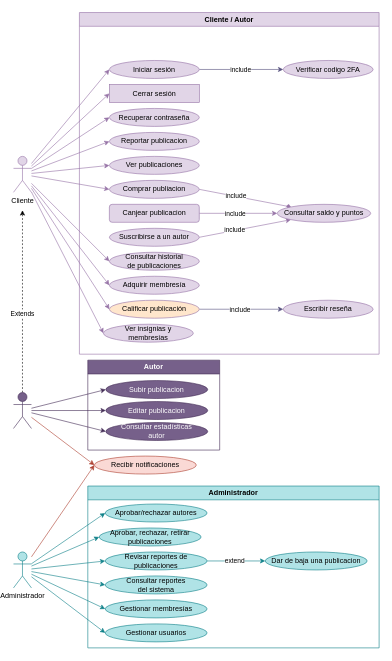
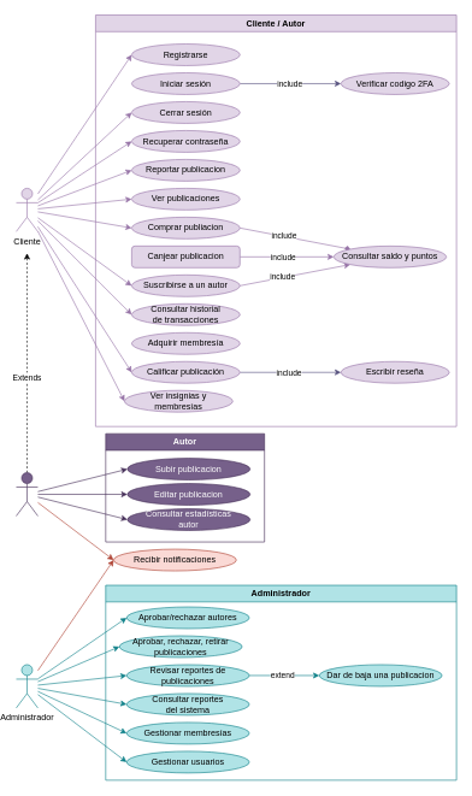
  <mxCell id="0" />
  <mxCell id="1" parent="0" />
- <mxCell id="3" style="rounded=0;orthogonalLoop=1;jettySize=auto;html=1;entryX=0;entryY=0.5;entryDx=0;entryDy=0;fillColor=#e1d5e7;strokeColor=#9673a6;" edge="1" parent="1" source="14" target="33"><mxGeometry relative="1" as="geometry" /></mxCell>
+ <mxCell id="2" style="rounded=0;orthogonalLoop=1;jettySize=auto;html=1;entryX=0;entryY=0.5;entryDx=0;entryDy=0;fillColor=#e1d5e7;strokeColor=#9673a6;" edge="1" parent="1" source="14" target="30"><mxGeometry relative="1" as="geometry" /></mxCell>
  <mxCell id="4" style="rounded=0;orthogonalLoop=1;jettySize=auto;html=1;entryX=0;entryY=0.5;entryDx=0;entryDy=0;fillColor=#e1d5e7;strokeColor=#9673a6;" edge="1" parent="1" source="14" target="34"><mxGeometry relative="1" as="geometry" /></mxCell>
  <mxCell id="5" style="rounded=0;orthogonalLoop=1;jettySize=auto;html=1;entryX=0;entryY=0.5;entryDx=0;entryDy=0;fillColor=#e1d5e7;strokeColor=#9673a6;" edge="1" parent="1" source="14" target="35"><mxGeometry relative="1" as="geometry" /></mxCell>
  <mxCell id="6" style="rounded=0;orthogonalLoop=1;jettySize=auto;html=1;entryX=0;entryY=0.5;entryDx=0;entryDy=0;fillColor=#e1d5e7;strokeColor=#9673a6;" edge="1" parent="1" source="14" target="52"><mxGeometry relative="1" as="geometry" /></mxCell>
  <mxCell id="7" style="rounded=0;orthogonalLoop=1;jettySize=auto;html=1;entryX=0;entryY=0.5;entryDx=0;entryDy=0;fillColor=#e1d5e7;strokeColor=#9673a6;" edge="1" parent="1" source="14" target="36"><mxGeometry relative="1" as="geometry" /></mxCell>
  <mxCell id="8" style="rounded=0;orthogonalLoop=1;jettySize=auto;html=1;entryX=0;entryY=0.5;entryDx=0;entryDy=0;fillColor=#e1d5e7;strokeColor=#9673a6;" edge="1" parent="1" source="14" target="39"><mxGeometry relative="1" as="geometry" /></mxCell>
+ <mxCell id="9" style="rounded=0;orthogonalLoop=1;jettySize=auto;html=1;entryX=0;entryY=0.5;entryDx=0;entryDy=0;fillColor=#e1d5e7;strokeColor=#9673a6;" edge="1" parent="1" source="14" target="45"><mxGeometry relative="1" as="geometry" /></mxCell>
  <mxCell id="10" style="rounded=0;orthogonalLoop=1;jettySize=auto;html=1;entryX=0;entryY=0.5;entryDx=0;entryDy=0;fillColor=#e1d5e7;strokeColor=#9673a6;" edge="1" parent="1" source="14" target="47"><mxGeometry relative="1" as="geometry" /></mxCell>
- <mxCell id="11" style="rounded=0;orthogonalLoop=1;jettySize=auto;html=1;entryX=0;entryY=0.5;entryDx=0;entryDy=0;fillColor=#e1d5e7;strokeColor=#9673a6;" edge="1" parent="1" source="14" target="48"><mxGeometry relative="1" as="geometry" /></mxCell>
  <mxCell id="12" style="rounded=0;orthogonalLoop=1;jettySize=auto;html=1;entryX=0;entryY=0.5;entryDx=0;entryDy=0;fillColor=#e1d5e7;strokeColor=#9673a6;" edge="1" parent="1" source="14" target="51"><mxGeometry relative="1" as="geometry" /></mxCell>
  <mxCell id="13" style="rounded=0;orthogonalLoop=1;jettySize=auto;html=1;entryX=0;entryY=0.5;entryDx=0;entryDy=0;fillColor=#e1d5e7;strokeColor=#9673a6;" edge="1" parent="1" source="14" target="53"><mxGeometry relative="1" as="geometry" /></mxCell>
  <mxCell id="14" value="Cliente" style="shape=umlActor;verticalLabelPosition=bottom;verticalAlign=top;html=1;outlineConnect=0;fillColor=#e1d5e7;strokeColor=#9673a6;" vertex="1" parent="1"><mxGeometry x="20" y="260" width="30" height="60" as="geometry" /></mxCell>
  <mxCell id="15" style="edgeStyle=orthogonalEdgeStyle;rounded=0;orthogonalLoop=1;jettySize=auto;html=1;dashed=1;" edge="1" parent="1" source="21"><mxGeometry relative="1" as="geometry"><mxPoint x="35" y="350" as="targetPoint" /><Array as="points"><mxPoint x="35" y="360" /><mxPoint x="35" y="360" /></Array></mxGeometry></mxCell>
  <mxCell id="16" value="Extends" style="edgeLabel;html=1;align=center;verticalAlign=middle;resizable=0;points=[];" vertex="1" connectable="0" parent="15"><mxGeometry x="-0.128" y="1" relative="1" as="geometry"><mxPoint as="offset" /></mxGeometry></mxCell>
  <mxCell id="17" style="rounded=0;orthogonalLoop=1;jettySize=auto;html=1;entryX=0;entryY=0.5;entryDx=0;entryDy=0;fillColor=#76608a;strokeColor=#432D57;" edge="1" parent="1" source="21" target="58"><mxGeometry relative="1" as="geometry" /></mxCell>
  <mxCell id="18" style="rounded=0;orthogonalLoop=1;jettySize=auto;html=1;entryX=0;entryY=0.5;entryDx=0;entryDy=0;fillColor=#76608a;strokeColor=#432D57;" edge="1" parent="1" source="21" target="59"><mxGeometry relative="1" as="geometry" /></mxCell>
  <mxCell id="19" style="rounded=0;orthogonalLoop=1;jettySize=auto;html=1;entryX=0;entryY=0.5;entryDx=0;entryDy=0;fillColor=#76608a;strokeColor=#432D57;" edge="1" parent="1" source="21" target="60"><mxGeometry relative="1" as="geometry" /></mxCell>
  <mxCell id="20" style="rounded=0;orthogonalLoop=1;jettySize=auto;html=1;entryX=0;entryY=0.5;entryDx=0;entryDy=0;fillColor=#fad9d5;strokeColor=#ae4132;" edge="1" parent="1" source="21" target="71"><mxGeometry relative="1" as="geometry" /></mxCell>
  <mxCell id="21" value="Autor" style="shape=umlActor;verticalLabelPosition=bottom;verticalAlign=top;html=1;outlineConnect=0;fillColor=#76608a;fontColor=#ffffff;strokeColor=#432D57;" vertex="1" parent="1"><mxGeometry x="20" y="654" width="30" height="60" as="geometry" /></mxCell>
  <mxCell id="22" style="rounded=0;orthogonalLoop=1;jettySize=auto;html=1;entryX=0;entryY=0.5;entryDx=0;entryDy=0;fillColor=#b0e3e6;strokeColor=#0e8088;" edge="1" parent="1" source="29" target="61"><mxGeometry relative="1" as="geometry" /></mxCell>
  <mxCell id="23" style="rounded=0;orthogonalLoop=1;jettySize=auto;html=1;entryX=0;entryY=0.5;entryDx=0;entryDy=0;fillColor=#b0e3e6;strokeColor=#0e8088;" edge="1" parent="1" source="29" target="62"><mxGeometry relative="1" as="geometry" /></mxCell>
  <mxCell id="24" style="rounded=0;orthogonalLoop=1;jettySize=auto;html=1;entryX=0;entryY=0.5;entryDx=0;entryDy=0;fillColor=#b0e3e6;strokeColor=#0e8088;" edge="1" parent="1" source="29" target="65"><mxGeometry relative="1" as="geometry" /></mxCell>
  <mxCell id="25" style="rounded=0;orthogonalLoop=1;jettySize=auto;html=1;entryX=0;entryY=0.5;entryDx=0;entryDy=0;fillColor=#b0e3e6;strokeColor=#0e8088;" edge="1" parent="1" source="29" target="66"><mxGeometry relative="1" as="geometry" /></mxCell>
  <mxCell id="26" style="rounded=0;orthogonalLoop=1;jettySize=auto;html=1;entryX=0;entryY=0.5;entryDx=0;entryDy=0;fillColor=#b0e3e6;strokeColor=#0e8088;" edge="1" parent="1" source="29" target="67"><mxGeometry relative="1" as="geometry" /></mxCell>
  <mxCell id="27" style="rounded=0;orthogonalLoop=1;jettySize=auto;html=1;entryX=0;entryY=0.5;entryDx=0;entryDy=0;fillColor=#b0e3e6;strokeColor=#0e8088;" edge="1" parent="1" source="29" target="68"><mxGeometry relative="1" as="geometry" /></mxCell>
  <mxCell id="28" style="rounded=0;orthogonalLoop=1;jettySize=auto;html=1;entryX=0;entryY=0.5;entryDx=0;entryDy=0;fillColor=#fad9d5;strokeColor=#ae4132;" edge="1" parent="1" source="29" target="71"><mxGeometry relative="1" as="geometry" /></mxCell>
  <mxCell id="29" value="Administrador" style="shape=umlActor;verticalLabelPosition=bottom;verticalAlign=top;html=1;outlineConnect=0;fillColor=#b0e3e6;strokeColor=#0e8088;" vertex="1" parent="1"><mxGeometry x="20" y="920" width="30" height="60" as="geometry" /></mxCell>
+ <mxCell id="30" value="Registrarse" style="ellipse;whiteSpace=wrap;html=1;fillColor=#e1d5e7;strokeColor=#9673a6;" vertex="1" parent="1"><mxGeometry x="180" y="60" width="150" height="30" as="geometry" /></mxCell>
  <mxCell id="31" style="edgeStyle=orthogonalEdgeStyle;rounded=0;orthogonalLoop=1;jettySize=auto;html=1;exitX=1;exitY=0.5;exitDx=0;exitDy=0;entryX=0;entryY=0.5;entryDx=0;entryDy=0;fillColor=#d0cee2;strokeColor=#56517e;" edge="1" parent="1" source="33" target="56"><mxGeometry relative="1" as="geometry" /></mxCell>
  <mxCell id="32" value="include" style="edgeLabel;html=1;align=center;verticalAlign=middle;resizable=0;points=[];" vertex="1" connectable="0" parent="31"><mxGeometry x="-0.023" relative="1" as="geometry"><mxPoint as="offset" /></mxGeometry></mxCell>
  <mxCell id="33" value="Iniciar sesión" style="ellipse;whiteSpace=wrap;html=1;fillColor=#e1d5e7;strokeColor=#9673a6;" vertex="1" parent="1"><mxGeometry x="180" y="100" width="150" height="30" as="geometry" /></mxCell>
- <mxCell id="34" value="Cerrar sesión" style="whiteSpace=wrap;html=1;fillColor=#e1d5e7;strokeColor=#9673a6;rounded=0;" vertex="1" parent="1"><mxGeometry x="180" y="140" width="150" height="30" as="geometry" /></mxCell>
+ <mxCell id="34" value="Cerrar sesión" style="ellipse;whiteSpace=wrap;html=1;fillColor=#e1d5e7;strokeColor=#9673a6;" vertex="1" parent="1"><mxGeometry x="180" y="140" width="150" height="30" as="geometry" /></mxCell>
  <mxCell id="35" value="Recuperar contraseña" style="ellipse;whiteSpace=wrap;html=1;fillColor=#e1d5e7;strokeColor=#9673a6;" vertex="1" parent="1"><mxGeometry x="180" y="180" width="150" height="30" as="geometry" /></mxCell>
  <mxCell id="36" value="Ver publicaciones" style="ellipse;whiteSpace=wrap;html=1;fillColor=#e1d5e7;strokeColor=#9673a6;" vertex="1" parent="1"><mxGeometry x="180" y="260" width="150" height="30" as="geometry" /></mxCell>
  <mxCell id="37" style="rounded=0;orthogonalLoop=1;jettySize=auto;html=1;exitX=1;exitY=0.5;exitDx=0;exitDy=0;entryX=0;entryY=0;entryDx=0;entryDy=0;fillColor=#e1d5e7;strokeColor=#9673a6;endArrow=diamond;" edge="1" parent="1" source="39" target="46"><mxGeometry relative="1" as="geometry" /></mxCell>
  <mxCell id="38" value="include" style="edgeLabel;html=1;align=center;verticalAlign=middle;resizable=0;points=[];" vertex="1" connectable="0" parent="37"><mxGeometry x="-0.149" y="1" relative="1" as="geometry"><mxPoint x="-5" y="-1" as="offset" /></mxGeometry></mxCell>
  <mxCell id="39" value="Comprar publiacion" style="ellipse;whiteSpace=wrap;html=1;fillColor=#e1d5e7;strokeColor=#9673a6;" vertex="1" parent="1"><mxGeometry x="180" y="300" width="150" height="30" as="geometry" /></mxCell>
  <mxCell id="40" style="edgeStyle=orthogonalEdgeStyle;rounded=0;orthogonalLoop=1;jettySize=auto;html=1;exitX=1;exitY=0.5;exitDx=0;exitDy=0;entryX=0;entryY=0.5;entryDx=0;entryDy=0;fillColor=#e1d5e7;strokeColor=#9673a6;" edge="1" parent="1" source="42" target="46"><mxGeometry relative="1" as="geometry" /></mxCell>
  <mxCell id="41" value="include" style="edgeLabel;html=1;align=center;verticalAlign=middle;resizable=0;points=[];" vertex="1" connectable="0" parent="40"><mxGeometry x="-0.271" y="1" relative="1" as="geometry"><mxPoint x="12" y="1" as="offset" /></mxGeometry></mxCell>
  <mxCell id="42" value="Canjear publicacion" style="whiteSpace=wrap;html=1;fillColor=#e1d5e7;strokeColor=#9673a6;rounded=1;" vertex="1" parent="1"><mxGeometry x="180" y="340" width="150" height="30" as="geometry" /></mxCell>
  <mxCell id="43" style="rounded=0;orthogonalLoop=1;jettySize=auto;html=1;exitX=1;exitY=0.5;exitDx=0;exitDy=0;entryX=0;entryY=1;entryDx=0;entryDy=0;fillColor=#e1d5e7;strokeColor=#9673a6;" edge="1" parent="1" source="45" target="46"><mxGeometry relative="1" as="geometry" /></mxCell>
  <mxCell id="44" value="include" style="edgeLabel;html=1;align=center;verticalAlign=middle;resizable=0;points=[];" vertex="1" connectable="0" parent="43"><mxGeometry x="-0.225" y="2" relative="1" as="geometry"><mxPoint as="offset" /></mxGeometry></mxCell>
  <mxCell id="45" value="Suscribirse a un autor" style="ellipse;whiteSpace=wrap;html=1;fillColor=#e1d5e7;strokeColor=#9673a6;" vertex="1" parent="1"><mxGeometry x="180" y="380" width="150" height="30" as="geometry" /></mxCell>
  <mxCell id="46" value="Consultar saldo y puntos" style="ellipse;whiteSpace=wrap;html=1;fillColor=#e1d5e7;strokeColor=#9673a6;" vertex="1" parent="1"><mxGeometry x="460" y="340" width="156" height="30" as="geometry" /></mxCell>
- <mxCell id="47" value="Consultar historial&lt;div&gt;de publicaciones&lt;/div&gt;" style="ellipse;whiteSpace=wrap;html=1;fillColor=#e1d5e7;strokeColor=#9673a6;" vertex="1" parent="1"><mxGeometry x="180" y="420" width="150" height="30" as="geometry" /></mxCell>
+ <mxCell id="47" value="Consultar historial&lt;div&gt;de transacciones&lt;/div&gt;" style="ellipse;whiteSpace=wrap;html=1;fillColor=#e1d5e7;strokeColor=#9673a6;" vertex="1" parent="1"><mxGeometry x="180" y="420" width="150" height="30" as="geometry" /></mxCell>
  <mxCell id="48" value="Adquirir membresía" style="ellipse;whiteSpace=wrap;html=1;fillColor=#e1d5e7;strokeColor=#9673a6;" vertex="1" parent="1"><mxGeometry x="180" y="460" width="150" height="30" as="geometry" /></mxCell>
  <mxCell id="49" style="edgeStyle=orthogonalEdgeStyle;rounded=0;orthogonalLoop=1;jettySize=auto;html=1;exitX=1;exitY=0.5;exitDx=0;exitDy=0;entryX=0;entryY=0.5;entryDx=0;entryDy=0;fillColor=#d0cee2;strokeColor=#56517e;" edge="1" parent="1" source="51" target="55"><mxGeometry relative="1" as="geometry" /></mxCell>
  <mxCell id="50" value="include" style="edgeLabel;html=1;align=center;verticalAlign=middle;resizable=0;points=[];" vertex="1" connectable="0" parent="49"><mxGeometry x="-0.047" relative="1" as="geometry"><mxPoint as="offset" /></mxGeometry></mxCell>
- <mxCell id="51" value="Calificar&lt;span style=&quot;background-color: transparent; color: light-dark(rgb(0, 0, 0), rgb(255, 255, 255));&quot;&gt;&amp;nbsp;publicación&lt;/span&gt;" style="ellipse;whiteSpace=wrap;html=1;fillColor=#ffe6cc;strokeColor=#9673a6;" vertex="1" parent="1"><mxGeometry x="180" y="500" width="150" height="30" as="geometry" /></mxCell>
+ <mxCell id="51" value="Calificar&lt;span style=&quot;background-color: transparent; color: light-dark(rgb(0, 0, 0), rgb(255, 255, 255));&quot;&gt;&amp;nbsp;publicación&lt;/span&gt;" style="ellipse;whiteSpace=wrap;html=1;fillColor=#e1d5e7;strokeColor=#9673a6;" vertex="1" parent="1"><mxGeometry x="180" y="500" width="150" height="30" as="geometry" /></mxCell>
  <mxCell id="52" value="Reportar publicacion" style="ellipse;whiteSpace=wrap;html=1;fillColor=#e1d5e7;strokeColor=#9673a6;" vertex="1" parent="1"><mxGeometry x="180" y="220" width="150" height="30" as="geometry" /></mxCell>
  <mxCell id="53" value="Ver insignias y&lt;div&gt;membresías&lt;/div&gt;" style="ellipse;whiteSpace=wrap;html=1;fillColor=#e1d5e7;strokeColor=#9673a6;" vertex="1" parent="1"><mxGeometry x="170" y="540" width="150" height="30" as="geometry" /></mxCell>
  <mxCell id="54" value="Cliente / Autor" style="swimlane;whiteSpace=wrap;html=1;fillColor=#e1d5e7;strokeColor=#9673a6;" vertex="1" parent="1"><mxGeometry x="130" y="20" width="500" height="570" as="geometry" /></mxCell>
  <mxCell id="55" value="Escribir reseña" style="ellipse;whiteSpace=wrap;html=1;fillColor=#e1d5e7;strokeColor=#9673a6;" vertex="1" parent="54"><mxGeometry x="340" y="480" width="150" height="30" as="geometry" /></mxCell>
  <mxCell id="56" value="Verificar codigo 2FA" style="ellipse;whiteSpace=wrap;html=1;fillColor=#e1d5e7;strokeColor=#9673a6;" vertex="1" parent="54"><mxGeometry x="340" y="80" width="150" height="30" as="geometry" /></mxCell>
  <mxCell id="57" value="Autor" style="swimlane;whiteSpace=wrap;html=1;fillColor=#76608a;fontColor=#ffffff;strokeColor=#432D57;" vertex="1" parent="1"><mxGeometry x="144" y="600" width="220" height="150" as="geometry" /></mxCell>
  <mxCell id="58" value="Subir publicacion" style="ellipse;whiteSpace=wrap;html=1;fillColor=#76608a;strokeColor=#432D57;fontColor=#ffffff;" vertex="1" parent="57"><mxGeometry x="30" y="34" width="170" height="30" as="geometry" /></mxCell>
  <mxCell id="59" value="Editar publicacion" style="ellipse;whiteSpace=wrap;html=1;fillColor=#76608a;strokeColor=#432D57;fontColor=#ffffff;" vertex="1" parent="57"><mxGeometry x="30" y="69" width="170" height="30" as="geometry" /></mxCell>
  <mxCell id="60" value="Consultar estadísticas&lt;div&gt;autor&lt;/div&gt;" style="ellipse;whiteSpace=wrap;html=1;fillColor=#76608a;strokeColor=#432D57;fontColor=#ffffff;" vertex="1" parent="57"><mxGeometry x="30" y="104" width="170" height="30" as="geometry" /></mxCell>
  <mxCell id="61" value="Aprobar/rechazar autores" style="ellipse;whiteSpace=wrap;html=1;fillColor=#b0e3e6;strokeColor=#0e8088;" vertex="1" parent="1"><mxGeometry x="173" y="840" width="170" height="30" as="geometry" /></mxCell>
  <mxCell id="62" value="Aprobar, rechazar, retirar&lt;div&gt;publicaciones&lt;/div&gt;" style="ellipse;whiteSpace=wrap;html=1;fillColor=#b0e3e6;strokeColor=#0e8088;" vertex="1" parent="1"><mxGeometry x="163" y="880" width="170" height="30" as="geometry" /></mxCell>
  <mxCell id="63" style="edgeStyle=orthogonalEdgeStyle;rounded=0;orthogonalLoop=1;jettySize=auto;html=1;exitX=1;exitY=0.5;exitDx=0;exitDy=0;entryX=0;entryY=0.5;entryDx=0;entryDy=0;fillColor=#b0e3e6;strokeColor=#0e8088;" edge="1" parent="1" source="65" target="70"><mxGeometry relative="1" as="geometry" /></mxCell>
  <mxCell id="64" value="extend" style="edgeLabel;html=1;align=center;verticalAlign=middle;resizable=0;points=[];" vertex="1" connectable="0" parent="63"><mxGeometry x="-0.08" y="-2" relative="1" as="geometry"><mxPoint y="-3" as="offset" /></mxGeometry></mxCell>
  <mxCell id="65" value="Revisar reportes de publicaciones" style="ellipse;whiteSpace=wrap;html=1;fillColor=#b0e3e6;strokeColor=#0e8088;" vertex="1" parent="1"><mxGeometry x="173" y="920" width="170" height="30" as="geometry" /></mxCell>
  <mxCell id="66" value="Consultar reportes&lt;div&gt;del sistema&lt;/div&gt;" style="ellipse;whiteSpace=wrap;html=1;fillColor=#b0e3e6;strokeColor=#0e8088;" vertex="1" parent="1"><mxGeometry x="173" y="960" width="170" height="30" as="geometry" /></mxCell>
  <mxCell id="67" value="Gestionar membresías" style="ellipse;whiteSpace=wrap;html=1;fillColor=#b0e3e6;strokeColor=#0e8088;" vertex="1" parent="1"><mxGeometry x="173" y="1000" width="170" height="30" as="geometry" /></mxCell>
  <mxCell id="68" value="Gestionar usuarios" style="ellipse;whiteSpace=wrap;html=1;fillColor=#b0e3e6;strokeColor=#0e8088;" vertex="1" parent="1"><mxGeometry x="173" y="1040" width="170" height="30" as="geometry" /></mxCell>
  <mxCell id="69" value="Administrador" style="swimlane;whiteSpace=wrap;html=1;fillColor=#b0e3e6;strokeColor=#0e8088;" vertex="1" parent="1"><mxGeometry x="144" y="810" width="486" height="270" as="geometry" /></mxCell>
  <mxCell id="70" value="Dar de baja una publicacion" style="ellipse;whiteSpace=wrap;html=1;fillColor=#b0e3e6;strokeColor=#0e8088;" vertex="1" parent="69"><mxGeometry x="296" y="110" width="170" height="30" as="geometry" /></mxCell>
  <mxCell id="71" value="Recibir notificaciones" style="ellipse;whiteSpace=wrap;html=1;fillColor=#fad9d5;strokeColor=#ae4132;" vertex="1" parent="1"><mxGeometry x="155" y="760" width="170" height="30" as="geometry" /></mxCell>
